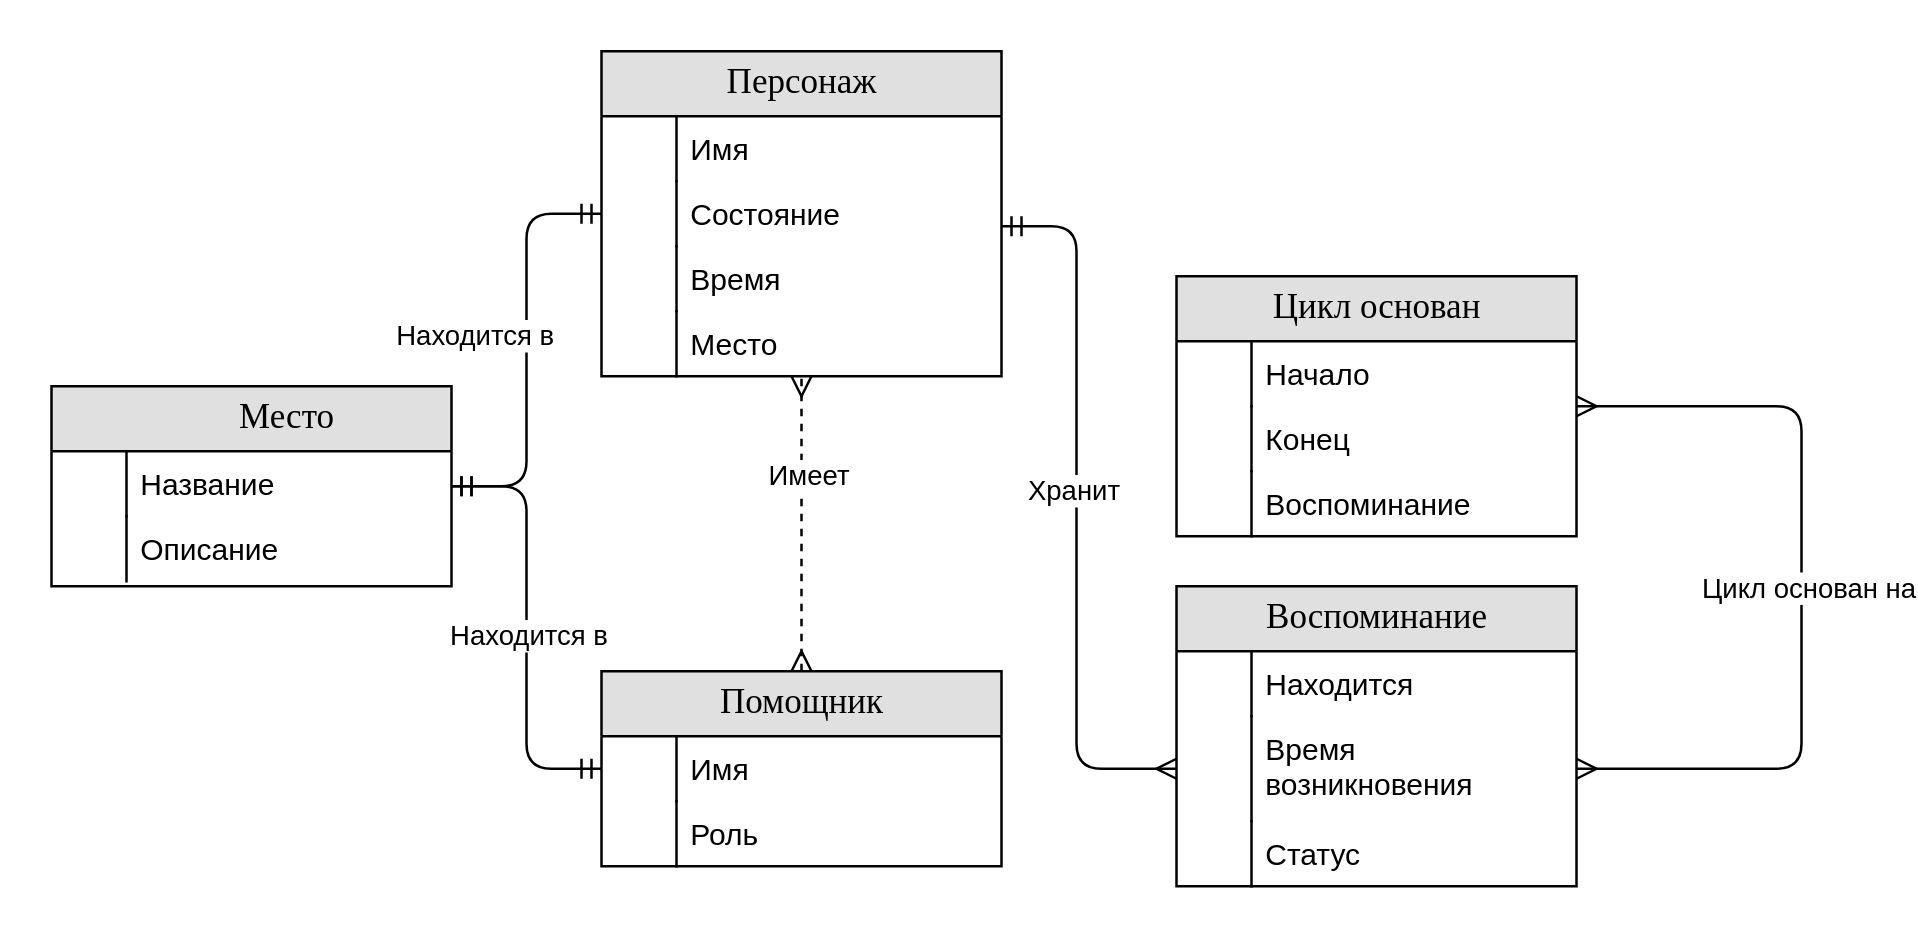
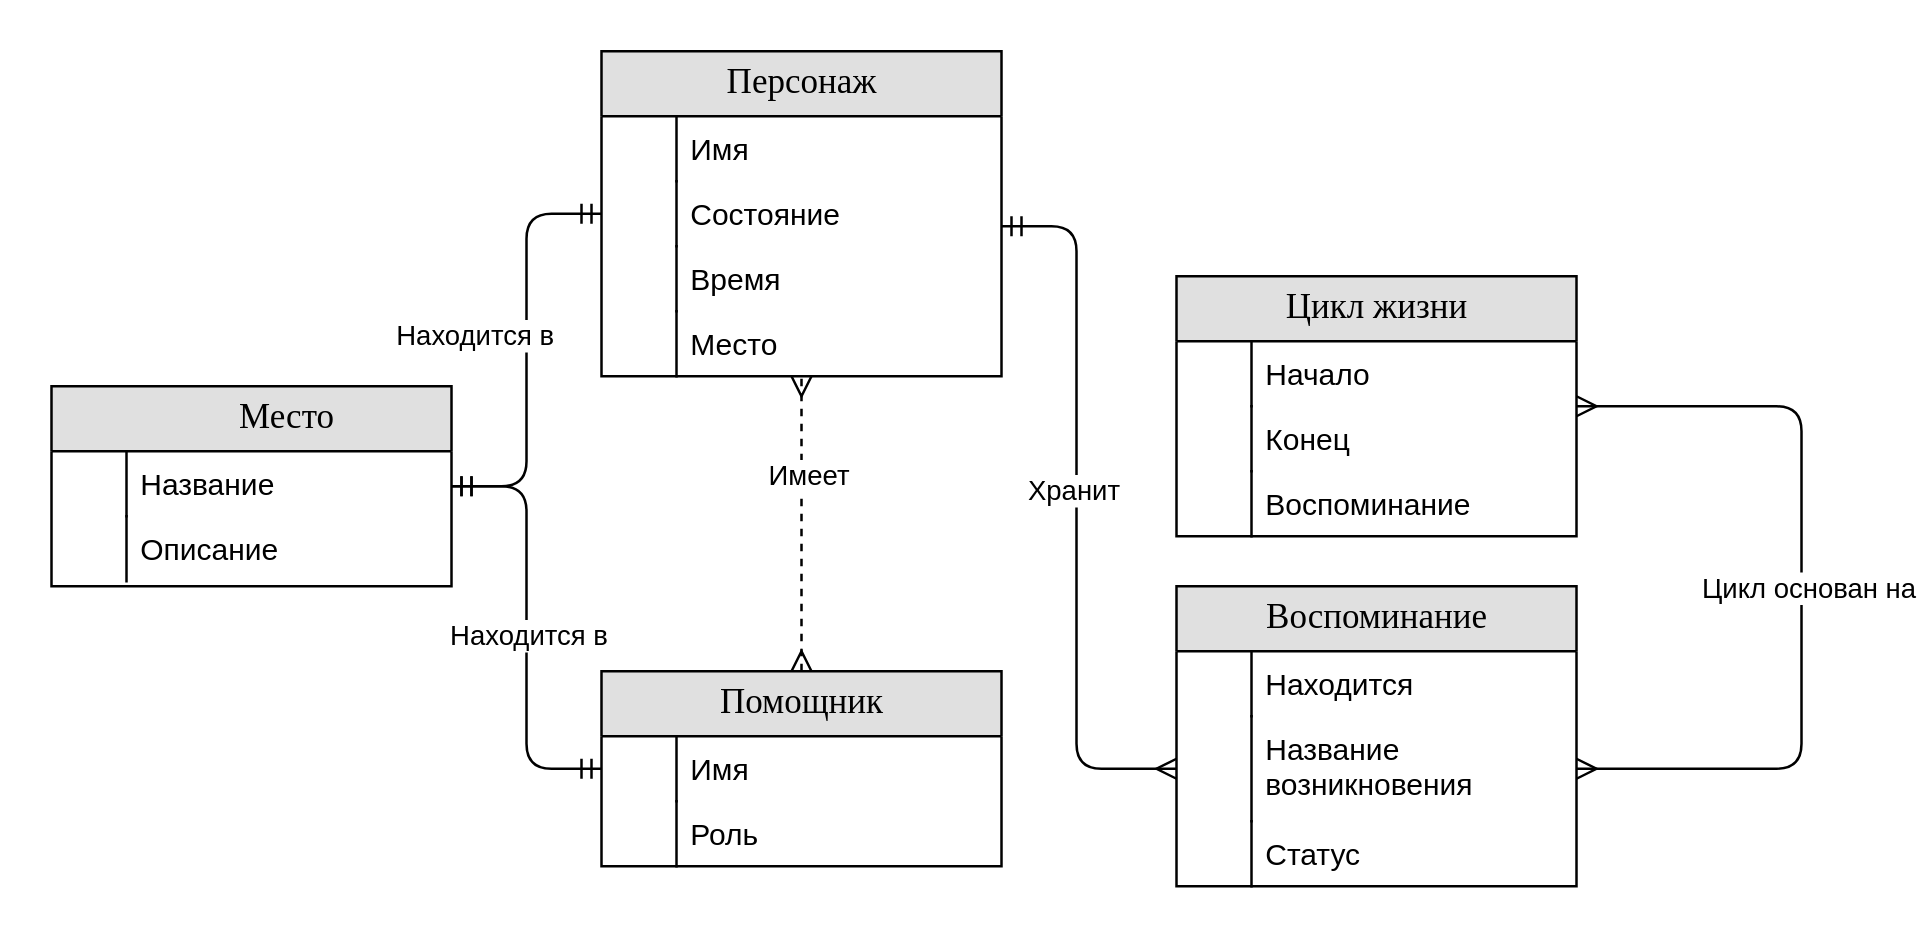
  <mxCell id="0" />
  <mxCell id="1" parent="0" />
  <mxCell id="2" value="Персонаж" style="swimlane;html=1;fontStyle=0;childLayout=stackLayout;horizontal=1;startSize=26;fillColor=#e0e0e0;horizontalStack=0;resizeParent=1;resizeLast=0;collapsible=1;marginBottom=0;swimlaneFillColor=#ffffff;align=center;rounded=0;shadow=0;comic=0;labelBackgroundColor=none;strokeWidth=1;fontFamily=Verdana;fontSize=14" parent="1" vertex="1"><mxGeometry x="240" y="20" width="160" height="130" as="geometry"><mxRectangle x="-330" y="300" width="100" height="30" as="alternateBounds" /></mxGeometry></mxCell>
  <mxCell id="3" value="Имя" style="shape=partialRectangle;top=0;left=0;right=0;bottom=0;html=1;align=left;verticalAlign=top;fillColor=none;spacingLeft=34;spacingRight=4;whiteSpace=wrap;overflow=hidden;rotatable=0;points=[[0,0.5],[1,0.5]];portConstraint=eastwest;dropTarget=0;" parent="2" vertex="1"><mxGeometry y="26" width="160" height="26" as="geometry" /></mxCell>
  <mxCell id="4" value="" style="shape=partialRectangle;top=0;left=0;bottom=0;html=1;fillColor=none;align=left;verticalAlign=top;spacingLeft=4;spacingRight=4;whiteSpace=wrap;overflow=hidden;rotatable=0;points=[];portConstraint=eastwest;part=1;" parent="3" vertex="1" connectable="0"><mxGeometry width="30" height="26" as="geometry" /></mxCell>
  <mxCell id="5" value="Состояние" style="shape=partialRectangle;top=0;left=0;right=0;bottom=0;html=1;align=left;verticalAlign=top;fillColor=none;spacingLeft=34;spacingRight=4;whiteSpace=wrap;overflow=hidden;rotatable=0;points=[[0,0.5],[1,0.5]];portConstraint=eastwest;dropTarget=0;" parent="2" vertex="1"><mxGeometry y="52" width="160" height="26" as="geometry" /></mxCell>
  <mxCell id="6" value="" style="shape=partialRectangle;top=0;left=0;bottom=0;html=1;fillColor=none;align=left;verticalAlign=top;spacingLeft=4;spacingRight=4;whiteSpace=wrap;overflow=hidden;rotatable=0;points=[];portConstraint=eastwest;part=1;" parent="5" vertex="1" connectable="0"><mxGeometry width="30" height="26" as="geometry" /></mxCell>
  <mxCell id="7" value="Время&amp;nbsp;" style="shape=partialRectangle;top=0;left=0;right=0;bottom=0;html=1;align=left;verticalAlign=top;fillColor=none;spacingLeft=34;spacingRight=4;whiteSpace=wrap;overflow=hidden;rotatable=0;points=[[0,0.5],[1,0.5]];portConstraint=eastwest;dropTarget=0;" parent="2" vertex="1"><mxGeometry y="78" width="160" height="26" as="geometry" /></mxCell>
  <mxCell id="8" value="" style="shape=partialRectangle;top=0;left=0;bottom=0;html=1;fillColor=none;align=left;verticalAlign=top;spacingLeft=4;spacingRight=4;whiteSpace=wrap;overflow=hidden;rotatable=0;points=[];portConstraint=eastwest;part=1;" parent="7" vertex="1" connectable="0"><mxGeometry width="30" height="26" as="geometry" /></mxCell>
  <mxCell id="9" value="Место&amp;nbsp;" style="shape=partialRectangle;top=0;left=0;right=0;bottom=0;html=1;align=left;verticalAlign=top;fillColor=none;spacingLeft=34;spacingRight=4;whiteSpace=wrap;overflow=hidden;rotatable=0;points=[[0,0.5],[1,0.5]];portConstraint=eastwest;dropTarget=0;" parent="2" vertex="1"><mxGeometry y="104" width="160" height="26" as="geometry" /></mxCell>
  <mxCell id="10" value="" style="shape=partialRectangle;top=0;left=0;bottom=0;html=1;fillColor=none;align=left;verticalAlign=top;spacingLeft=4;spacingRight=4;whiteSpace=wrap;overflow=hidden;rotatable=0;points=[];portConstraint=eastwest;part=1;" parent="9" vertex="1" connectable="0"><mxGeometry width="30" height="26" as="geometry" /></mxCell>
  <mxCell id="11" value="Помощник" style="swimlane;html=1;fontStyle=0;childLayout=stackLayout;horizontal=1;startSize=26;fillColor=#e0e0e0;horizontalStack=0;resizeParent=1;resizeLast=0;collapsible=1;marginBottom=0;swimlaneFillColor=#ffffff;align=center;rounded=0;shadow=0;comic=0;labelBackgroundColor=none;strokeWidth=1;fontFamily=Verdana;fontSize=14" parent="1" vertex="1"><mxGeometry x="240" y="268" width="160" height="78" as="geometry"><mxRectangle x="-330" y="300" width="100" height="30" as="alternateBounds" /></mxGeometry></mxCell>
  <mxCell id="12" value="Имя" style="shape=partialRectangle;top=0;left=0;right=0;bottom=0;html=1;align=left;verticalAlign=top;fillColor=none;spacingLeft=34;spacingRight=4;whiteSpace=wrap;overflow=hidden;rotatable=0;points=[[0,0.5],[1,0.5]];portConstraint=eastwest;dropTarget=0;" parent="11" vertex="1"><mxGeometry y="26" width="160" height="26" as="geometry" /></mxCell>
  <mxCell id="13" value="" style="shape=partialRectangle;top=0;left=0;bottom=0;html=1;fillColor=none;align=left;verticalAlign=top;spacingLeft=4;spacingRight=4;whiteSpace=wrap;overflow=hidden;rotatable=0;points=[];portConstraint=eastwest;part=1;" parent="12" vertex="1" connectable="0"><mxGeometry width="30" height="26" as="geometry" /></mxCell>
  <mxCell id="14" value="Роль" style="shape=partialRectangle;top=0;left=0;right=0;bottom=0;html=1;align=left;verticalAlign=top;fillColor=none;spacingLeft=34;spacingRight=4;whiteSpace=wrap;overflow=hidden;rotatable=0;points=[[0,0.5],[1,0.5]];portConstraint=eastwest;dropTarget=0;" parent="11" vertex="1"><mxGeometry y="52" width="160" height="26" as="geometry" /></mxCell>
  <mxCell id="15" value="" style="shape=partialRectangle;top=0;left=0;bottom=0;html=1;fillColor=none;align=left;verticalAlign=top;spacingLeft=4;spacingRight=4;whiteSpace=wrap;overflow=hidden;rotatable=0;points=[];portConstraint=eastwest;part=1;" parent="14" vertex="1" connectable="0"><mxGeometry width="30" height="26" as="geometry" /></mxCell>
  <mxCell id="16" value="&lt;span style=&quot;white-space: pre;&quot;&gt;&#09;&lt;/span&gt;Место" style="swimlane;html=1;fontStyle=0;childLayout=stackLayout;horizontal=1;startSize=26;fillColor=#e0e0e0;horizontalStack=0;resizeParent=1;resizeLast=0;collapsible=1;marginBottom=0;swimlaneFillColor=#ffffff;align=center;rounded=0;shadow=0;comic=0;labelBackgroundColor=none;strokeWidth=1;fontFamily=Verdana;fontSize=14" parent="1" vertex="1"><mxGeometry x="20" y="154" width="160" height="80" as="geometry"><mxRectangle x="-330" y="300" width="100" height="30" as="alternateBounds" /></mxGeometry></mxCell>
  <mxCell id="17" value="Название" style="shape=partialRectangle;top=0;left=0;right=0;bottom=0;html=1;align=left;verticalAlign=top;fillColor=none;spacingLeft=34;spacingRight=4;whiteSpace=wrap;overflow=hidden;rotatable=0;points=[[0,0.5],[1,0.5]];portConstraint=eastwest;dropTarget=0;" parent="16" vertex="1"><mxGeometry y="26" width="160" height="26" as="geometry" /></mxCell>
  <mxCell id="18" value="" style="shape=partialRectangle;top=0;left=0;bottom=0;html=1;fillColor=none;align=left;verticalAlign=top;spacingLeft=4;spacingRight=4;whiteSpace=wrap;overflow=hidden;rotatable=0;points=[];portConstraint=eastwest;part=1;" parent="17" vertex="1" connectable="0"><mxGeometry width="30" height="26" as="geometry" /></mxCell>
  <mxCell id="19" value="Описание" style="shape=partialRectangle;top=0;left=0;right=0;bottom=0;html=1;align=left;verticalAlign=top;fillColor=none;spacingLeft=34;spacingRight=4;whiteSpace=wrap;overflow=hidden;rotatable=0;points=[[0,0.5],[1,0.5]];portConstraint=eastwest;dropTarget=0;" parent="16" vertex="1"><mxGeometry y="52" width="160" height="26" as="geometry" /></mxCell>
  <mxCell id="20" value="" style="shape=partialRectangle;top=0;left=0;bottom=0;html=1;fillColor=none;align=left;verticalAlign=top;spacingLeft=4;spacingRight=4;whiteSpace=wrap;overflow=hidden;rotatable=0;points=[];portConstraint=eastwest;part=1;" parent="19" vertex="1" connectable="0"><mxGeometry width="30" height="26" as="geometry" /></mxCell>
- <mxCell id="21" value="Цикл основан" style="swimlane;html=1;fontStyle=0;childLayout=stackLayout;horizontal=1;startSize=26;fillColor=#e0e0e0;horizontalStack=0;resizeParent=1;resizeLast=0;collapsible=1;marginBottom=0;swimlaneFillColor=#ffffff;align=center;rounded=0;shadow=0;comic=0;labelBackgroundColor=none;strokeWidth=1;fontFamily=Verdana;fontSize=14" parent="1" vertex="1"><mxGeometry x="470" y="110" width="160" height="104" as="geometry"><mxRectangle x="-330" y="300" width="100" height="30" as="alternateBounds" /></mxGeometry></mxCell>
+ <mxCell id="21" value="Цикл жизни" style="swimlane;html=1;fontStyle=0;childLayout=stackLayout;horizontal=1;startSize=26;fillColor=#e0e0e0;horizontalStack=0;resizeParent=1;resizeLast=0;collapsible=1;marginBottom=0;swimlaneFillColor=#ffffff;align=center;rounded=0;shadow=0;comic=0;labelBackgroundColor=none;strokeWidth=1;fontFamily=Verdana;fontSize=14" parent="1" vertex="1"><mxGeometry x="470" y="110" width="160" height="104" as="geometry"><mxRectangle x="-330" y="300" width="100" height="30" as="alternateBounds" /></mxGeometry></mxCell>
  <mxCell id="22" value="Начало" style="shape=partialRectangle;top=0;left=0;right=0;bottom=0;html=1;align=left;verticalAlign=top;fillColor=none;spacingLeft=34;spacingRight=4;whiteSpace=wrap;overflow=hidden;rotatable=0;points=[[0,0.5],[1,0.5]];portConstraint=eastwest;dropTarget=0;" parent="21" vertex="1"><mxGeometry y="26" width="160" height="26" as="geometry" /></mxCell>
  <mxCell id="23" value="" style="shape=partialRectangle;top=0;left=0;bottom=0;html=1;fillColor=none;align=left;verticalAlign=top;spacingLeft=4;spacingRight=4;whiteSpace=wrap;overflow=hidden;rotatable=0;points=[];portConstraint=eastwest;part=1;" parent="22" vertex="1" connectable="0"><mxGeometry width="30" height="26" as="geometry" /></mxCell>
  <mxCell id="24" value="Конец" style="shape=partialRectangle;top=0;left=0;right=0;bottom=0;html=1;align=left;verticalAlign=top;fillColor=none;spacingLeft=34;spacingRight=4;whiteSpace=wrap;overflow=hidden;rotatable=0;points=[[0,0.5],[1,0.5]];portConstraint=eastwest;dropTarget=0;" parent="21" vertex="1"><mxGeometry y="52" width="160" height="26" as="geometry" /></mxCell>
  <mxCell id="25" value="" style="shape=partialRectangle;top=0;left=0;bottom=0;html=1;fillColor=none;align=left;verticalAlign=top;spacingLeft=4;spacingRight=4;whiteSpace=wrap;overflow=hidden;rotatable=0;points=[];portConstraint=eastwest;part=1;" parent="24" vertex="1" connectable="0"><mxGeometry width="30" height="26" as="geometry" /></mxCell>
  <mxCell id="26" value="Воспоминание" style="shape=partialRectangle;top=0;left=0;right=0;bottom=0;html=1;align=left;verticalAlign=top;fillColor=none;spacingLeft=34;spacingRight=4;whiteSpace=wrap;overflow=hidden;rotatable=0;points=[[0,0.5],[1,0.5]];portConstraint=eastwest;dropTarget=0;" parent="21" vertex="1"><mxGeometry y="78" width="160" height="26" as="geometry" /></mxCell>
  <mxCell id="27" value="" style="shape=partialRectangle;top=0;left=0;bottom=0;html=1;fillColor=none;align=left;verticalAlign=top;spacingLeft=4;spacingRight=4;whiteSpace=wrap;overflow=hidden;rotatable=0;points=[];portConstraint=eastwest;part=1;" parent="26" vertex="1" connectable="0"><mxGeometry width="30" height="26" as="geometry" /></mxCell>
  <mxCell id="28" value="" style="edgeStyle=orthogonalEdgeStyle;html=1;endArrow=ERmany;startArrow=ERmany;labelBackgroundColor=none;fontFamily=Verdana;fontSize=14;dashed=1;" parent="1" source="11" target="2" edge="1"><mxGeometry width="100" height="100" relative="1" as="geometry"><mxPoint x="620" y="306" as="sourcePoint" /><mxPoint x="500" y="267" as="targetPoint" /><Array as="points"><mxPoint x="320" y="270" /><mxPoint x="320" y="270" /></Array></mxGeometry></mxCell>
  <mxCell id="29" value="Имеет" style="edgeLabel;html=1;align=center;verticalAlign=middle;resizable=0;points=[];" parent="28" vertex="1" connectable="0"><mxGeometry x="0.34" y="-2" relative="1" as="geometry"><mxPoint as="offset" /></mxGeometry></mxCell>
  <mxCell id="30" value="" style="edgeStyle=entityRelationEdgeStyle;html=1;endArrow=ERmandOne;startArrow=ERmandOne;labelBackgroundColor=none;fontFamily=Verdana;fontSize=14;" parent="1" source="16" target="11" edge="1"><mxGeometry width="100" height="100" relative="1" as="geometry"><mxPoint x="120" y="95" as="sourcePoint" /><mxPoint x="250" y="95" as="targetPoint" /><Array as="points"><mxPoint x="220" y="174" /><mxPoint x="180" y="184" /><mxPoint x="210" y="154" /><mxPoint x="230" y="144" /><mxPoint x="260" y="194" /><mxPoint x="150" y="114" /><mxPoint x="220" y="174" /></Array></mxGeometry></mxCell>
  <mxCell id="31" value="Находится в" style="edgeLabel;html=1;align=center;verticalAlign=middle;resizable=0;points=[];" parent="30" vertex="1" connectable="0"><mxGeometry x="0.031" relative="1" as="geometry"><mxPoint as="offset" /></mxGeometry></mxCell>
  <mxCell id="32" value="" style="edgeStyle=entityRelationEdgeStyle;html=1;endArrow=ERmandOne;startArrow=ERmandOne;labelBackgroundColor=none;fontFamily=Verdana;fontSize=14;" parent="1" source="16" target="2" edge="1"><mxGeometry width="100" height="100" relative="1" as="geometry"><mxPoint x="80" y="190" as="sourcePoint" /><mxPoint x="210" y="190" as="targetPoint" /><Array as="points"><mxPoint x="180" y="269" /><mxPoint x="140" y="279" /><mxPoint x="230" y="130" /><mxPoint x="170" y="249" /><mxPoint x="190" y="239" /><mxPoint x="220" y="289" /><mxPoint x="110" y="209" /><mxPoint x="180" y="269" /></Array></mxGeometry></mxCell>
  <mxCell id="33" value="Находится в&amp;nbsp;" style="edgeLabel;html=1;align=center;verticalAlign=middle;resizable=0;points=[];" parent="32" vertex="1" connectable="0"><mxGeometry x="0.014" y="-1" relative="1" as="geometry"><mxPoint x="-21" y="-5" as="offset" /></mxGeometry></mxCell>
  <mxCell id="34" value="Воспоминание" style="swimlane;html=1;fontStyle=0;childLayout=stackLayout;horizontal=1;startSize=26;fillColor=#e0e0e0;horizontalStack=0;resizeParent=1;resizeLast=0;collapsible=1;marginBottom=0;swimlaneFillColor=#ffffff;align=center;rounded=0;shadow=0;comic=0;labelBackgroundColor=none;strokeWidth=1;fontFamily=Verdana;fontSize=14" parent="1" vertex="1"><mxGeometry x="470" y="234" width="160" height="120" as="geometry"><mxRectangle x="-330" y="300" width="100" height="30" as="alternateBounds" /></mxGeometry></mxCell>
  <mxCell id="35" value="Находится" style="shape=partialRectangle;top=0;left=0;right=0;bottom=0;html=1;align=left;verticalAlign=top;fillColor=none;spacingLeft=34;spacingRight=4;whiteSpace=wrap;overflow=hidden;rotatable=0;points=[[0,0.5],[1,0.5]];portConstraint=eastwest;dropTarget=0;" parent="34" vertex="1"><mxGeometry y="26" width="160" height="26" as="geometry" /></mxCell>
  <mxCell id="36" value="" style="shape=partialRectangle;top=0;left=0;bottom=0;html=1;fillColor=none;align=left;verticalAlign=top;spacingLeft=4;spacingRight=4;whiteSpace=wrap;overflow=hidden;rotatable=0;points=[];portConstraint=eastwest;part=1;" parent="35" vertex="1" connectable="0"><mxGeometry width="30" height="26" as="geometry" /></mxCell>
- <mxCell id="37" value="Время возникновения" style="shape=partialRectangle;top=0;left=0;right=0;bottom=0;html=1;align=left;verticalAlign=top;fillColor=none;spacingLeft=34;spacingRight=4;whiteSpace=wrap;overflow=hidden;rotatable=0;points=[[0,0.5],[1,0.5]];portConstraint=eastwest;dropTarget=0;" parent="34" vertex="1"><mxGeometry y="52" width="160" height="42" as="geometry" /></mxCell>
+ <mxCell id="37" value="Название возникновения" style="shape=partialRectangle;top=0;left=0;right=0;bottom=0;html=1;align=left;verticalAlign=top;fillColor=none;spacingLeft=34;spacingRight=4;whiteSpace=wrap;overflow=hidden;rotatable=0;points=[[0,0.5],[1,0.5]];portConstraint=eastwest;dropTarget=0;" parent="34" vertex="1"><mxGeometry y="52" width="160" height="42" as="geometry" /></mxCell>
  <mxCell id="38" value="" style="shape=partialRectangle;top=0;left=0;bottom=0;html=1;fillColor=none;align=left;verticalAlign=top;spacingLeft=4;spacingRight=4;whiteSpace=wrap;overflow=hidden;rotatable=0;points=[];portConstraint=eastwest;part=1;" parent="37" vertex="1" connectable="0"><mxGeometry width="30" height="42" as="geometry" /></mxCell>
  <mxCell id="39" value="Статус" style="shape=partialRectangle;top=0;left=0;right=0;bottom=0;html=1;align=left;verticalAlign=top;fillColor=none;spacingLeft=34;spacingRight=4;whiteSpace=wrap;overflow=hidden;rotatable=0;points=[[0,0.5],[1,0.5]];portConstraint=eastwest;dropTarget=0;" parent="34" vertex="1"><mxGeometry y="94" width="160" height="26" as="geometry" /></mxCell>
  <mxCell id="40" value="" style="shape=partialRectangle;top=0;left=0;bottom=0;html=1;fillColor=none;align=left;verticalAlign=top;spacingLeft=4;spacingRight=4;whiteSpace=wrap;overflow=hidden;rotatable=0;points=[];portConstraint=eastwest;part=1;" parent="39" vertex="1" connectable="0"><mxGeometry width="30" height="26" as="geometry" /></mxCell>
  <mxCell id="41" value="" style="edgeStyle=orthogonalEdgeStyle;html=1;endArrow=ERmany;startArrow=ERmandOne;labelBackgroundColor=none;fontFamily=Verdana;fontSize=14;" parent="1" source="2" target="34" edge="1"><mxGeometry width="100" height="100" relative="1" as="geometry"><mxPoint x="410" y="90" as="sourcePoint" /><mxPoint x="560" y="130" as="targetPoint" /><Array as="points"><mxPoint x="430" y="90" /><mxPoint x="430" y="307" /></Array></mxGeometry></mxCell>
  <mxCell id="42" value="Хранит" style="edgeLabel;html=1;align=center;verticalAlign=middle;resizable=0;points=[];" parent="41" vertex="1" connectable="0"><mxGeometry x="-0.058" y="-3" relative="1" as="geometry"><mxPoint x="1" as="offset" /></mxGeometry></mxCell>
  <mxCell id="43" value="" style="edgeStyle=orthogonalEdgeStyle;html=1;endArrow=ERmany;startArrow=ERmany;labelBackgroundColor=none;fontFamily=Verdana;fontSize=14;" parent="1" source="34" target="21" edge="1"><mxGeometry width="100" height="100" relative="1" as="geometry"><mxPoint x="570" y="272" as="sourcePoint" /><mxPoint x="650" y="200" as="targetPoint" /><Array as="points"><mxPoint x="720" y="307" /><mxPoint x="720" y="162" /></Array></mxGeometry></mxCell>
  <mxCell id="44" value="Цикл основан на" style="edgeLabel;html=1;align=center;verticalAlign=middle;resizable=0;points=[];" parent="43" vertex="1" connectable="0"><mxGeometry x="0.34" y="-2" relative="1" as="geometry"><mxPoint y="55" as="offset" /></mxGeometry></mxCell>
